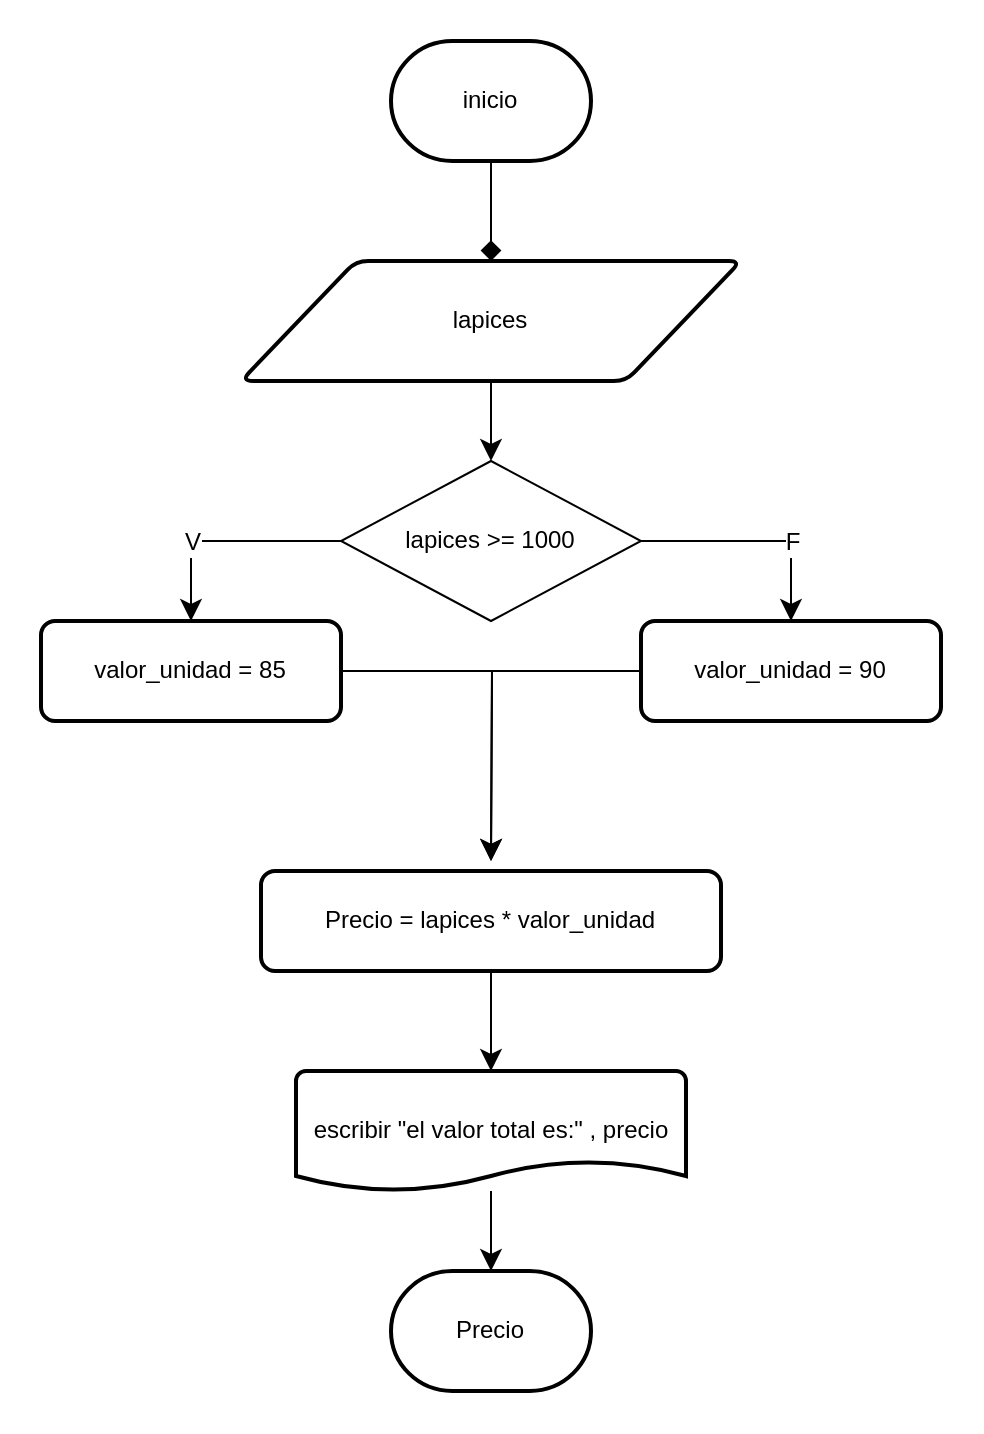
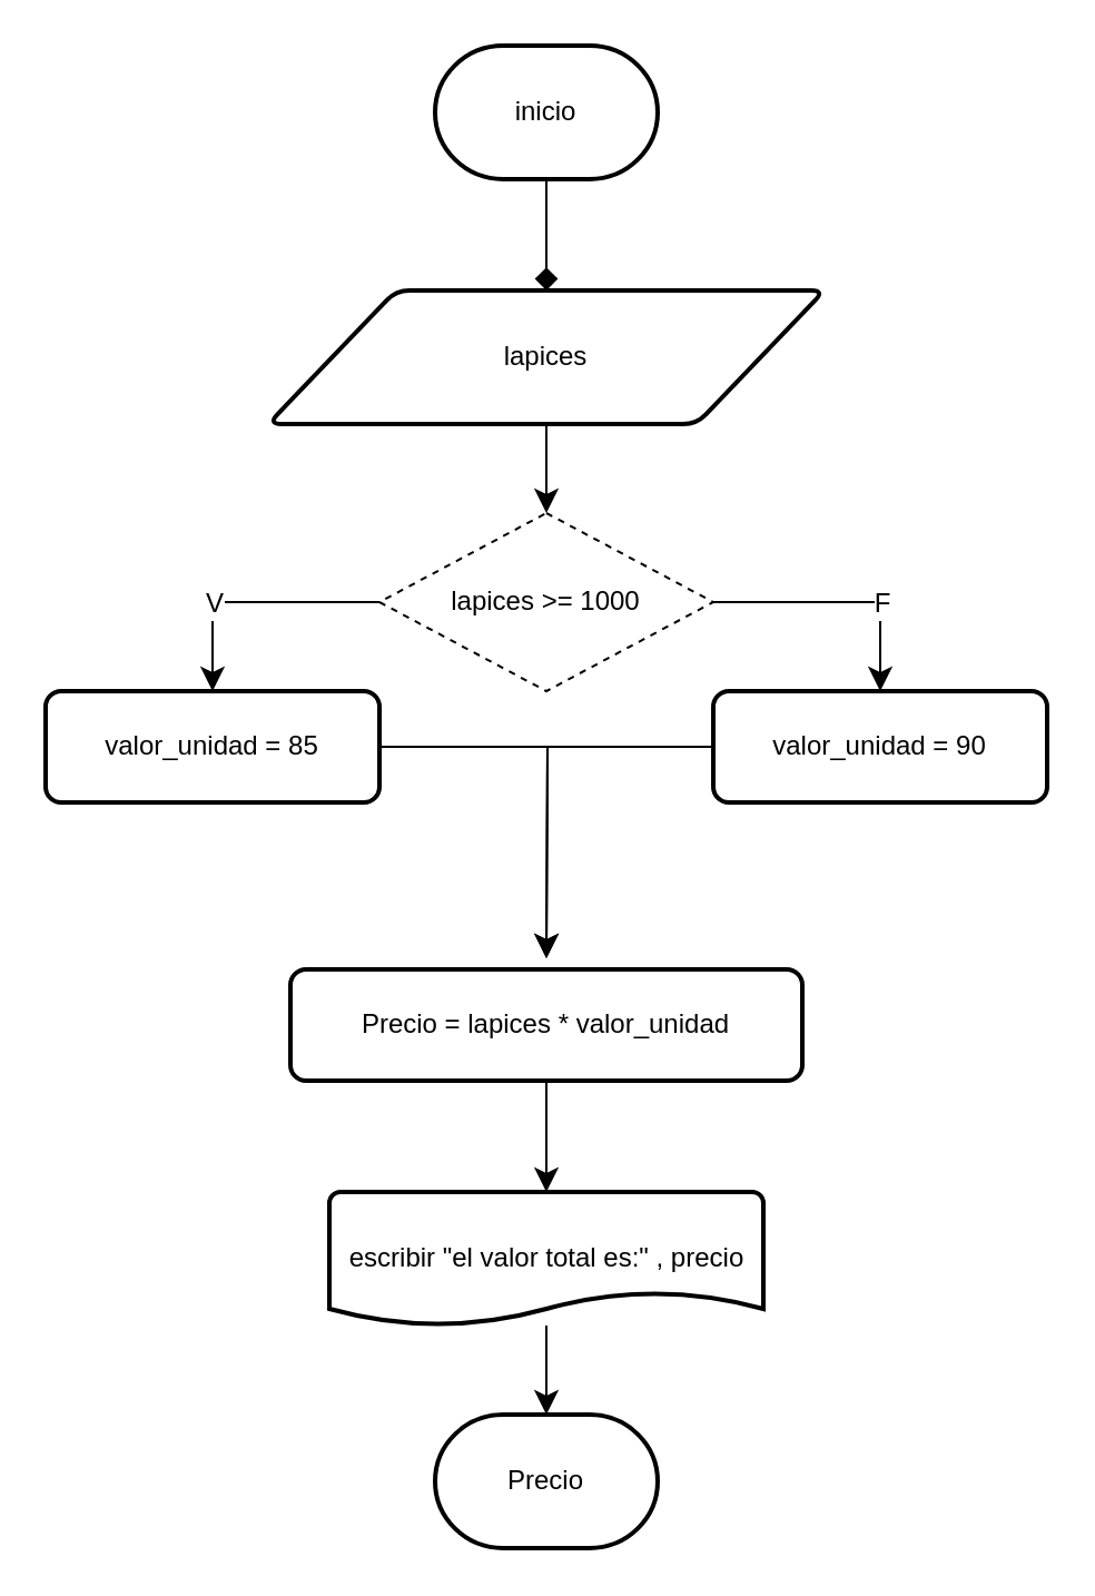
  <mxCell id="0" />
  <mxCell id="1" parent="0" />
  <mxCell id="2" style="edgeStyle=none;curved=1;rounded=0;orthogonalLoop=1;jettySize=auto;html=1;entryX=0.5;entryY=0;entryDx=0;entryDy=0;fontSize=12;startSize=8;endSize=8;endArrow=diamond;" parent="1" source="3" target="5" edge="1"><mxGeometry relative="1" as="geometry" /></mxCell>
  <mxCell id="3" value="inicio" style="strokeWidth=2;html=1;shape=mxgraph.flowchart.terminator;whiteSpace=wrap;" parent="1" vertex="1"><mxGeometry x="195" y="20" width="100" height="60" as="geometry" /></mxCell>
  <mxCell id="4" style="edgeStyle=none;curved=1;rounded=0;orthogonalLoop=1;jettySize=auto;html=1;entryX=0.5;entryY=0;entryDx=0;entryDy=0;fontSize=12;startSize=8;endSize=8;" edge="1" parent="1" source="5" target="16"><mxGeometry relative="1" as="geometry" /></mxCell>
  <mxCell id="5" value="lapices" style="shape=parallelogram;html=1;strokeWidth=2;perimeter=parallelogramPerimeter;whiteSpace=wrap;rounded=1;arcSize=12;size=0.23;" parent="1" vertex="1"><mxGeometry x="120" y="130" width="250" height="60" as="geometry" /></mxCell>
  <mxCell id="6" style="edgeStyle=none;curved=1;rounded=0;orthogonalLoop=1;jettySize=auto;html=1;entryX=0.5;entryY=0;entryDx=0;entryDy=0;fontSize=12;startSize=8;endSize=8;" parent="1" source="5" target="5" edge="1"><mxGeometry relative="1" as="geometry" /></mxCell>
  <mxCell id="7" style="edgeStyle=none;curved=1;rounded=0;orthogonalLoop=1;jettySize=auto;html=1;fontSize=12;startSize=8;endSize=8;" parent="1" source="8" target="9" edge="1"><mxGeometry relative="1" as="geometry" /></mxCell>
  <mxCell id="8" value="Precio = lapices * valor_unidad" style="rounded=1;whiteSpace=wrap;html=1;absoluteArcSize=1;arcSize=14;strokeWidth=2;" parent="1" vertex="1"><mxGeometry x="130" y="435" width="230" height="50" as="geometry" /></mxCell>
  <mxCell id="9" value="escribir &quot;el valor total es:&quot; , precio" style="strokeWidth=2;html=1;shape=mxgraph.flowchart.document2;whiteSpace=wrap;size=0.25;" parent="1" vertex="1"><mxGeometry x="147.5" y="535" width="195" height="60" as="geometry" /></mxCell>
  <mxCell id="10" value="Precio" style="strokeWidth=2;html=1;shape=mxgraph.flowchart.terminator;whiteSpace=wrap;" parent="1" vertex="1"><mxGeometry x="195" y="635" width="100" height="60" as="geometry" /></mxCell>
  <mxCell id="11" style="edgeStyle=none;curved=1;rounded=0;orthogonalLoop=1;jettySize=auto;html=1;entryX=0.5;entryY=0;entryDx=0;entryDy=0;entryPerimeter=0;fontSize=12;startSize=8;endSize=8;" parent="1" source="9" target="10" edge="1"><mxGeometry relative="1" as="geometry" /></mxCell>
  <mxCell id="12" style="edgeStyle=orthogonalEdgeStyle;rounded=0;orthogonalLoop=1;jettySize=auto;html=1;fontSize=12;startSize=8;endSize=8;entryX=0.5;entryY=0;entryDx=0;entryDy=0;" edge="1" parent="1" source="16" target="21"><mxGeometry relative="1" as="geometry"><mxPoint x="85" y="270" as="targetPoint" /><Array as="points"><mxPoint x="95" y="270" /></Array></mxGeometry></mxCell>
  <mxCell id="13" value="V" style="edgeLabel;html=1;align=center;verticalAlign=middle;resizable=0;points=[];fontSize=12;" vertex="1" connectable="0" parent="12"><mxGeometry x="0.217" y="3" relative="1" as="geometry"><mxPoint x="-5" y="-3" as="offset" /></mxGeometry></mxCell>
  <mxCell id="14" style="edgeStyle=orthogonalEdgeStyle;rounded=0;orthogonalLoop=1;jettySize=auto;html=1;fontSize=12;startSize=8;endSize=8;entryX=0.5;entryY=0;entryDx=0;entryDy=0;" edge="1" parent="1" source="16" target="19"><mxGeometry relative="1" as="geometry"><mxPoint x="405" y="270" as="targetPoint" /><Array as="points"><mxPoint x="395" y="270" /></Array></mxGeometry></mxCell>
  <mxCell id="15" value="F" style="edgeLabel;html=1;align=center;verticalAlign=middle;resizable=0;points=[];fontSize=12;" vertex="1" connectable="0" parent="14"><mxGeometry x="0.235" y="2" relative="1" as="geometry"><mxPoint x="4" y="2" as="offset" /></mxGeometry></mxCell>
- <mxCell id="16" value="lapices &amp;gt;= 1000" style="rhombus;whiteSpace=wrap;html=1;" vertex="1" parent="1"><mxGeometry x="170" y="230" width="150" height="80" as="geometry" /></mxCell>
+ <mxCell id="16" value="lapices &amp;gt;= 1000" style="rhombus;whiteSpace=wrap;html=1;dashed=1;" vertex="1" parent="1"><mxGeometry x="170" y="230" width="150" height="80" as="geometry" /></mxCell>
  <mxCell id="17" style="edgeStyle=none;curved=1;rounded=0;orthogonalLoop=1;jettySize=auto;html=1;entryX=0.5;entryY=1;entryDx=0;entryDy=0;fontSize=12;startSize=8;endSize=8;" edge="1" parent="1" source="5" target="5"><mxGeometry relative="1" as="geometry" /></mxCell>
  <mxCell id="18" style="edgeStyle=orthogonalEdgeStyle;rounded=0;orthogonalLoop=1;jettySize=auto;html=1;fontSize=12;startSize=8;endSize=8;" edge="1" parent="1" source="19"><mxGeometry relative="1" as="geometry"><mxPoint x="245" y="430" as="targetPoint" /></mxGeometry></mxCell>
  <mxCell id="19" value="valor_unidad = 90" style="rounded=1;whiteSpace=wrap;html=1;absoluteArcSize=1;arcSize=14;strokeWidth=2;" vertex="1" parent="1"><mxGeometry x="320" y="310" width="150" height="50" as="geometry" /></mxCell>
  <mxCell id="20" style="edgeStyle=orthogonalEdgeStyle;rounded=0;orthogonalLoop=1;jettySize=auto;html=1;fontSize=12;startSize=8;endSize=8;" edge="1" parent="1" source="21"><mxGeometry relative="1" as="geometry"><mxPoint x="245" y="430" as="targetPoint" /></mxGeometry></mxCell>
  <mxCell id="21" value="valor_unidad = 85" style="rounded=1;whiteSpace=wrap;html=1;absoluteArcSize=1;arcSize=14;strokeWidth=2;" vertex="1" parent="1"><mxGeometry x="20" y="310" width="150" height="50" as="geometry" /></mxCell>
